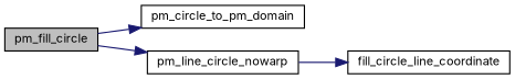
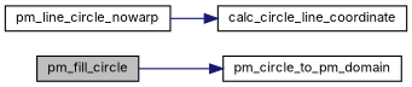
  digraph {
    fontname=Inter
    rankdir=LR
    node [color=black fontname=Inter fontsize=10 shape=record]
    edge [color=midnightblue fontname=Inter fontsize=10 labelfontname=Helvetica labelfontsize=10 style=solid]
    n1 [fillcolor=grey75 fontcolor=black height=0.2 label=pm_fill_circle style=filled width=0.4]
    n2 [height=0.2 label=pm_circle_to_pm_domain width=0.4]
    n3 [height=0.2 label=pm_line_circle_nowarp width=0.4]
-   n4 [height=0.2 label=fill_circle_line_coordinate width=0.4]
+   n4 [height=0.2 label=calc_circle_line_coordinate width=0.4]
    n1 -> n2
-   n1 -> n3
    n3 -> n4
  }
